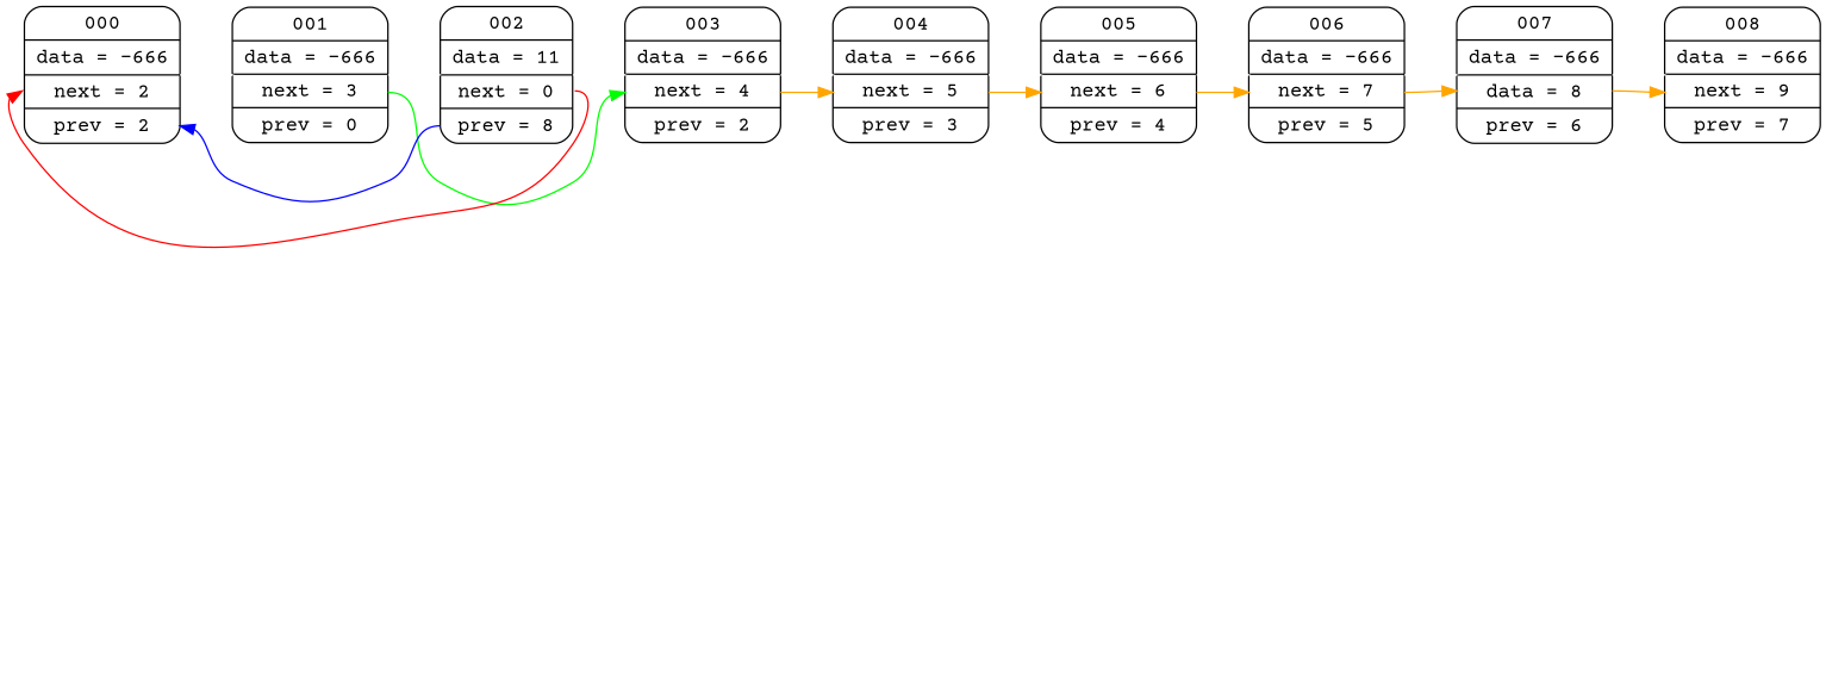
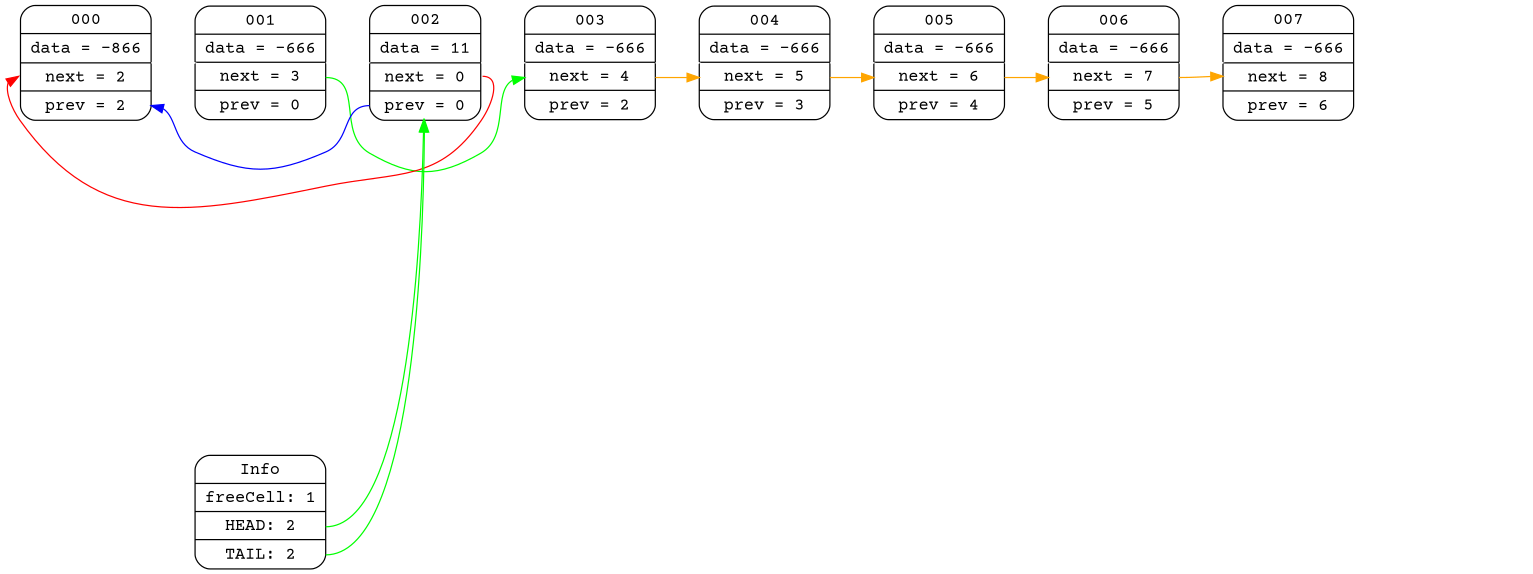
  digraph {
    fontname="Courier Prime"
    nodesep=0.75
    rankdir=LR
    ranksep=0.5
    splines=true
    node [fontname="Courier Prime" shape=Mrecord]
    edge [color=white fontname="Courier Prime"]
-   n1 [label=" 000 | data = -666 | <n0_n> next = 2 | <n0_p> prev = 2 "]
+   n1 [label=" 000 | data = -866 | <n0_n> next = 2 | <n0_p> prev = 2 "]
    n2 [label=" 001 | data = -666 | <n1_n> next = 3 | <n1_p> prev = 0 "]
-   n3 [label=" 002 | data = 11 | <n2_n> next = 0 | <n2_p> prev = 8 "]
+   n3 [label=" 002 | data = 11 | <n2_n> next = 0 | <n2_p> prev = 0 "]
    n4 [label=" 003 | data = -666 | <n3_n> next = 4 | <n3_p> prev = 2 "]
    n5 [label=" 004 | data = -666 | <n4_n> next = 5 | <n4_p> prev = 3 "]
    n6 [label=" 005 | data = -666 | <n5_n> next = 6 | <n5_p> prev = 4 "]
    n7 [label=" 006 | data = -666 | <n6_n> next = 7 | <n6_p> prev = 5 "]
-   n8 [label=" 007 | data = -666 | <n7_n> data = 8 | <n7_p> prev = 6 "]
-   n9 [label=" 008 | data = -666 | <n8_n> next = 9 | <n8_p> prev = 7 "]
+   n8 [label=" 007 | data = -666 | <n7_n> next = 8 | <n7_p> prev = 6 "]
+   n10 [label=" Info | freeCell: 1 | <info_h> HEAD: 2 | <info_t> TAIL: 2 "]
    n1 -> n2 [weight=10]
    n2 -> n3 [weight=10]
    n2 -> n4 [color=green constraint=false headport="n3_n:w" minlen=2 tailport="n1_n:e"]
    n3 -> n1 [color=blue constraint=false headport="n0_p:e" minlen=2 tailport="n2_p:w"]
    n3 -> n1 [color=red constraint=false headport="n0_n:w" minlen=2 tailport="n2_n:e"]
    n3 -> n4 [weight=10]
    n4 -> n5 [weight=10]
    n4 -> n5 [color=orange constraint=false headport="n4_n:w" minlen=2 tailport="n3_n:e"]
    n5 -> n6 [weight=10]
    n5 -> n6 [color=orange constraint=false headport="n5_n:w" minlen=2 tailport="n4_n:e"]
    n6 -> n7 [weight=10]
    n6 -> n7 [color=orange constraint=false headport="n6_n:w" minlen=2 tailport="n5_n:e"]
    n7 -> n8 [weight=10]
    n7 -> n8 [color=orange constraint=false headport="n7_n:w" minlen=2 tailport="n6_n:e"]
-   n8 -> n9 [weight=10]
-   n8 -> n9 [color=orange constraint=false headport="n8_n:w" minlen=2 tailport="n7_n:e"]
+   n10 -> n3 [color=green tailport=info_h]
+   n10 -> n3 [color=green tailport=info_t]
  }
